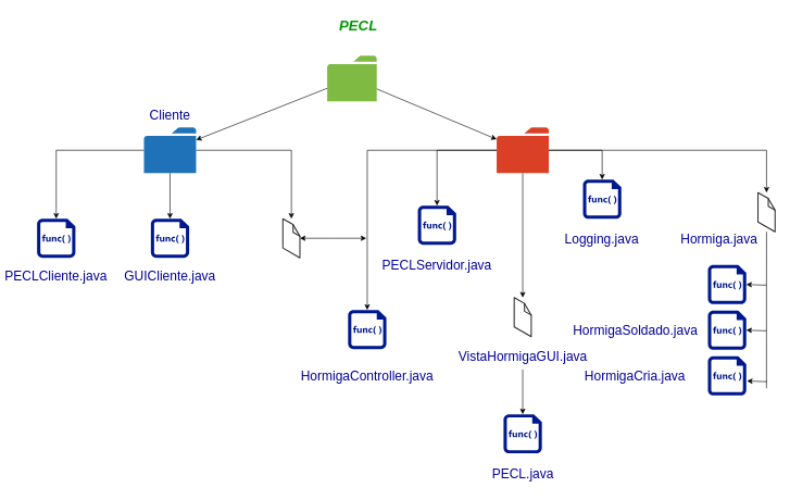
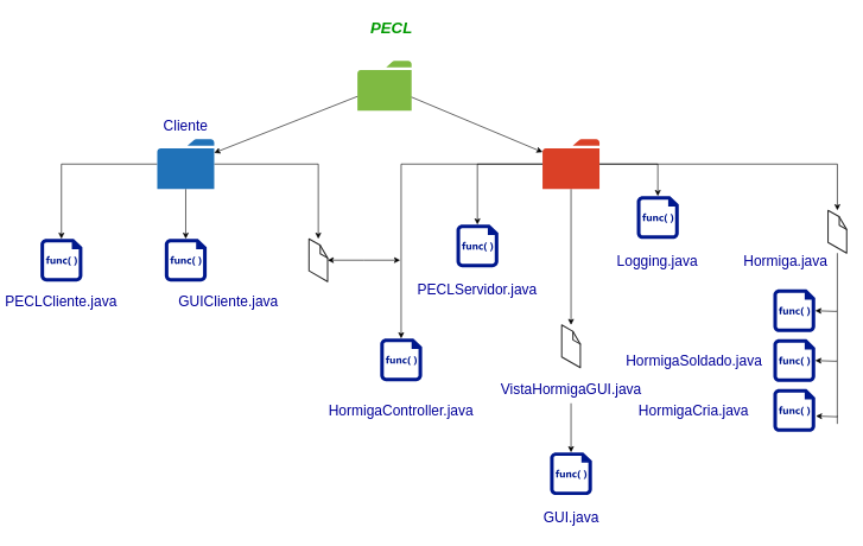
  <mxCell id="0" />
  <mxCell id="1" parent="0" />
  <mxCell id="2" value="" style="sketch=0;pointerEvents=1;shadow=0;dashed=0;html=1;strokeColor=none;labelPosition=center;verticalLabelPosition=bottom;verticalAlign=top;outlineConnect=0;align=center;shape=mxgraph.office.concepts.folder;fillColor=#7FBA42;" parent="1" vertex="1"><mxGeometry x="501" y="85" width="76" height="70" as="geometry" /></mxCell>
  <mxCell id="3" style="edgeStyle=orthogonalEdgeStyle;rounded=0;orthogonalLoop=1;jettySize=auto;html=1;" edge="1" parent="1" source="6" target="17"><mxGeometry relative="1" as="geometry" /></mxCell>
  <mxCell id="4" style="edgeStyle=orthogonalEdgeStyle;rounded=0;orthogonalLoop=1;jettySize=auto;html=1;" edge="1" parent="1" source="6" target="22"><mxGeometry relative="1" as="geometry" /></mxCell>
  <mxCell id="5" style="edgeStyle=orthogonalEdgeStyle;rounded=0;orthogonalLoop=1;jettySize=auto;html=1;" edge="1" parent="1" source="6" target="21"><mxGeometry relative="1" as="geometry" /></mxCell>
  <mxCell id="6" value="" style="sketch=0;pointerEvents=1;shadow=0;dashed=0;html=1;strokeColor=none;labelPosition=center;verticalLabelPosition=bottom;verticalAlign=top;outlineConnect=0;align=center;shape=mxgraph.office.concepts.folder;fillColor=#2072B8;" parent="1" vertex="1"><mxGeometry x="219.8" y="195" width="80" height="70" as="geometry" /></mxCell>
  <mxCell id="7" style="edgeStyle=orthogonalEdgeStyle;rounded=0;orthogonalLoop=1;jettySize=auto;html=1;" edge="1" parent="1" source="12" target="23"><mxGeometry relative="1" as="geometry" /></mxCell>
  <mxCell id="8" style="edgeStyle=orthogonalEdgeStyle;rounded=0;orthogonalLoop=1;jettySize=auto;html=1;" edge="1" parent="1" source="12" target="25"><mxGeometry relative="1" as="geometry" /></mxCell>
  <mxCell id="9" style="edgeStyle=orthogonalEdgeStyle;rounded=0;orthogonalLoop=1;jettySize=auto;html=1;" edge="1" parent="1" source="12" target="37"><mxGeometry relative="1" as="geometry" /></mxCell>
  <mxCell id="10" style="edgeStyle=orthogonalEdgeStyle;rounded=0;orthogonalLoop=1;jettySize=auto;html=1;" edge="1" parent="1" source="12" target="41"><mxGeometry relative="1" as="geometry" /></mxCell>
  <mxCell id="11" style="edgeStyle=orthogonalEdgeStyle;rounded=0;orthogonalLoop=1;jettySize=auto;html=1;" edge="1" parent="1" source="12" target="43"><mxGeometry relative="1" as="geometry" /></mxCell>
  <mxCell id="12" value="" style="sketch=0;pointerEvents=1;shadow=0;dashed=0;html=1;strokeColor=none;labelPosition=center;verticalLabelPosition=bottom;verticalAlign=top;outlineConnect=0;align=center;shape=mxgraph.office.concepts.folder;fillColor=#DA4026;" parent="1" vertex="1"><mxGeometry x="761" y="195" width="80" height="70" as="geometry" /></mxCell>
  <mxCell id="13" value="&lt;font size=&quot;1&quot; color=&quot;#009900&quot;&gt;&lt;b&gt;&lt;i style=&quot;font-size: 22px;&quot;&gt;PECL&lt;/i&gt;&lt;/b&gt;&lt;/font&gt;" style="text;html=1;strokeColor=none;fillColor=none;align=center;verticalAlign=middle;whiteSpace=wrap;rounded=0;" parent="1" vertex="1"><mxGeometry x="479" y="20" width="140" height="40" as="geometry" /></mxCell>
  <mxCell id="14" value="" style="endArrow=classic;html=1;rounded=0;fontSize=20;fontColor=#009900;" parent="1" source="2" target="12" edge="1"><mxGeometry width="50" height="50" relative="1" as="geometry"><mxPoint x="701" y="405" as="sourcePoint" /><mxPoint x="751" y="355" as="targetPoint" /></mxGeometry></mxCell>
  <mxCell id="15" value="" style="endArrow=classic;html=1;rounded=0;fontSize=20;fontColor=#009900;" parent="1" source="2" target="6" edge="1"><mxGeometry width="50" height="50" relative="1" as="geometry"><mxPoint x="479.2" y="185" as="sourcePoint" /><mxPoint x="533.6" y="265" as="targetPoint" /></mxGeometry></mxCell>
  <mxCell id="16" value="&lt;font color=&quot;#000099&quot;&gt;Cliente&lt;/font&gt;" style="text;html=1;strokeColor=none;fillColor=none;align=center;verticalAlign=middle;whiteSpace=wrap;rounded=0;fontSize=20;fontColor=#009900;" parent="1" vertex="1"><mxGeometry x="194.8" y="155" width="130" height="40" as="geometry" /></mxCell>
  <mxCell id="17" value="" style="sketch=0;aspect=fixed;pointerEvents=1;shadow=0;dashed=0;html=1;strokeColor=none;labelPosition=center;verticalLabelPosition=bottom;verticalAlign=top;align=center;fillColor=#00188D;shape=mxgraph.mscae.enterprise.code_file" parent="1" vertex="1"><mxGeometry x="55.83" y="335" width="58.8" height="60" as="geometry" /></mxCell>
- <mxCell id="18" value="&lt;font color=&quot;#000099&quot;&gt;GUICliente.java&lt;/font&gt;" style="text;html=1;strokeColor=none;fillColor=none;align=center;verticalAlign=middle;whiteSpace=wrap;rounded=0;fontSize=20;fontColor=#009900;" parent="1" vertex="1"><mxGeometry x="194.8" y="403" width="130" height="40" as="geometry" /></mxCell>
+ <mxCell id="18" value="&lt;font color=&quot;#000099&quot;&gt;GUICliente.java&lt;/font&gt;" style="text;html=1;strokeColor=none;fillColor=none;align=center;verticalAlign=middle;whiteSpace=wrap;rounded=0;fontSize=20;fontColor=#009900;" parent="1" vertex="1"><mxGeometry x="254.8" y="403" width="130" height="40" as="geometry" /></mxCell>
  <mxCell id="19" value="&lt;font color=&quot;#000099&quot;&gt;PECLCliente.java&lt;/font&gt;" style="text;html=1;strokeColor=none;fillColor=none;align=center;verticalAlign=middle;whiteSpace=wrap;rounded=0;fontSize=20;fontColor=#009900;" parent="1" vertex="1"><mxGeometry x="20.23" y="403" width="130" height="40" as="geometry" /></mxCell>
  <mxCell id="20" style="edgeStyle=orthogonalEdgeStyle;rounded=0;orthogonalLoop=1;jettySize=auto;html=1;startArrow=classic;startFill=1;" edge="1" parent="1" source="21"><mxGeometry relative="1" as="geometry"><mxPoint x="561" y="365" as="targetPoint" /></mxGeometry></mxCell>
  <mxCell id="21" value="" style="verticalLabelPosition=bottom;html=1;verticalAlign=top;strokeWidth=1;align=center;outlineConnect=0;dashed=0;outlineConnect=0;shape=mxgraph.aws3d.file;aspect=fixed;strokeColor=#292929;" parent="1" vertex="1"><mxGeometry x="432.91" y="335" width="26.18" height="60" as="geometry" /></mxCell>
  <mxCell id="22" value="" style="sketch=0;aspect=fixed;pointerEvents=1;shadow=0;dashed=0;html=1;strokeColor=none;labelPosition=center;verticalLabelPosition=bottom;verticalAlign=top;align=center;fillColor=#00188D;shape=mxgraph.mscae.enterprise.code_file" parent="1" vertex="1"><mxGeometry x="230.4" y="335" width="58.8" height="60" as="geometry" /></mxCell>
  <mxCell id="23" value="" style="sketch=0;aspect=fixed;pointerEvents=1;shadow=0;dashed=0;html=1;strokeColor=none;labelPosition=center;verticalLabelPosition=bottom;verticalAlign=top;align=center;fillColor=#00188D;shape=mxgraph.mscae.enterprise.code_file" parent="1" vertex="1"><mxGeometry x="533" y="475" width="58.8" height="60" as="geometry" /></mxCell>
  <mxCell id="24" value="&lt;font color=&quot;#000099&quot;&gt;HormigaController.java&lt;/font&gt;" style="text;html=1;strokeColor=none;fillColor=none;align=center;verticalAlign=middle;whiteSpace=wrap;rounded=0;fontSize=20;fontColor=#009900;" parent="1" vertex="1"><mxGeometry x="446.09" y="555" width="232.62" height="40" as="geometry" /></mxCell>
  <mxCell id="25" value="" style="verticalLabelPosition=bottom;html=1;verticalAlign=top;strokeWidth=1;align=center;outlineConnect=0;dashed=0;outlineConnect=0;shape=mxgraph.aws3d.file;aspect=fixed;strokeColor=#292929;" parent="1" vertex="1"><mxGeometry x="1162" y="295" width="26.18" height="60" as="geometry" /></mxCell>
  <mxCell id="26" value="&lt;font color=&quot;#000099&quot;&gt;Hormiga.java&lt;/font&gt;" style="text;html=1;strokeColor=none;fillColor=none;align=center;verticalAlign=middle;whiteSpace=wrap;rounded=0;fontSize=20;fontColor=#009900;" parent="1" vertex="1"><mxGeometry x="1043.32" y="345" width="118.68" height="40" as="geometry" /></mxCell>
  <mxCell id="27" value="" style="sketch=0;aspect=fixed;pointerEvents=1;shadow=0;dashed=0;html=1;strokeColor=none;labelPosition=center;verticalLabelPosition=bottom;verticalAlign=top;align=center;fillColor=#00188D;shape=mxgraph.mscae.enterprise.code_file" parent="1" vertex="1"><mxGeometry x="1085.2" y="406" width="58.8" height="60" as="geometry" /></mxCell>
  <mxCell id="28" value="" style="sketch=0;aspect=fixed;pointerEvents=1;shadow=0;dashed=0;html=1;strokeColor=none;labelPosition=center;verticalLabelPosition=bottom;verticalAlign=top;align=center;fillColor=#00188D;shape=mxgraph.mscae.enterprise.code_file" parent="1" vertex="1"><mxGeometry x="1085.2" y="476" width="58.8" height="60" as="geometry" /></mxCell>
  <mxCell id="29" value="" style="sketch=0;aspect=fixed;pointerEvents=1;shadow=0;dashed=0;html=1;strokeColor=none;labelPosition=center;verticalLabelPosition=bottom;verticalAlign=top;align=center;fillColor=#00188D;shape=mxgraph.mscae.enterprise.code_file" parent="1" vertex="1"><mxGeometry x="1085.2" y="546" width="58.8" height="60" as="geometry" /></mxCell>
  <mxCell id="30" value="&lt;font color=&quot;#000099&quot;&gt;HormigaSoldado.java&lt;/font&gt;" style="text;html=1;strokeColor=none;fillColor=none;align=center;verticalAlign=middle;whiteSpace=wrap;rounded=0;fontSize=20;fontColor=#009900;" parent="1" vertex="1"><mxGeometry x="874.5" y="486" width="197.68" height="40" as="geometry" /></mxCell>
  <mxCell id="31" value="&lt;font color=&quot;#000099&quot;&gt;HormigaCria.java&lt;/font&gt;" style="text;html=1;strokeColor=none;fillColor=none;align=center;verticalAlign=middle;whiteSpace=wrap;rounded=0;fontSize=20;fontColor=#009900;" parent="1" vertex="1"><mxGeometry x="914" y="556" width="118.68" height="40" as="geometry" /></mxCell>
  <mxCell id="32" value="" style="endArrow=none;html=1;rounded=0;" parent="1" target="25" edge="1"><mxGeometry width="50" height="50" relative="1" as="geometry"><mxPoint x="1175" y="595" as="sourcePoint" /><mxPoint x="962" y="625" as="targetPoint" /></mxGeometry></mxCell>
  <mxCell id="33" style="edgeStyle=orthogonalEdgeStyle;rounded=0;orthogonalLoop=1;jettySize=auto;html=1;entryX=1;entryY=0.5;entryDx=0;entryDy=0;entryPerimeter=0;" parent="1" target="27" edge="1"><mxGeometry relative="1" as="geometry"><mxPoint x="1174" y="436" as="sourcePoint" /><mxPoint x="1154" y="436" as="targetPoint" /><Array as="points"><mxPoint x="1174" y="437" /></Array></mxGeometry></mxCell>
  <mxCell id="34" style="edgeStyle=orthogonalEdgeStyle;rounded=0;orthogonalLoop=1;jettySize=auto;html=1;entryX=1;entryY=0.5;entryDx=0;entryDy=0;entryPerimeter=0;" parent="1" edge="1"><mxGeometry relative="1" as="geometry"><mxPoint x="1174" y="506" as="sourcePoint" /><mxPoint x="1144" y="506" as="targetPoint" /><Array as="points"><mxPoint x="1174" y="507" /></Array></mxGeometry></mxCell>
  <mxCell id="35" style="edgeStyle=orthogonalEdgeStyle;rounded=0;orthogonalLoop=1;jettySize=auto;html=1;entryX=1;entryY=0.5;entryDx=0;entryDy=0;entryPerimeter=0;" parent="1" edge="1"><mxGeometry relative="1" as="geometry"><mxPoint x="1175" y="584" as="sourcePoint" /><mxPoint x="1145" y="584" as="targetPoint" /><Array as="points"><mxPoint x="1175" y="585" /></Array></mxGeometry></mxCell>
  <mxCell id="36" value="&lt;font color=&quot;#000099&quot;&gt;PECLServidor.java&lt;/font&gt;" style="text;html=1;strokeColor=none;fillColor=none;align=center;verticalAlign=middle;whiteSpace=wrap;rounded=0;fontSize=20;fontColor=#009900;" vertex="1" parent="1"><mxGeometry x="577" y="385" width="185" height="40" as="geometry" /></mxCell>
  <mxCell id="37" value="" style="sketch=0;aspect=fixed;pointerEvents=1;shadow=0;dashed=0;html=1;strokeColor=none;labelPosition=center;verticalLabelPosition=bottom;verticalAlign=top;align=center;fillColor=#00188D;shape=mxgraph.mscae.enterprise.code_file" vertex="1" parent="1"><mxGeometry x="640.1" y="315" width="58.8" height="60" as="geometry" /></mxCell>
  <mxCell id="38" style="edgeStyle=orthogonalEdgeStyle;rounded=0;orthogonalLoop=1;jettySize=auto;html=1;entryX=0.5;entryY=1;entryDx=0;entryDy=0;startArrow=classic;startFill=1;endArrow=none;endFill=0;" edge="1" parent="1" source="39" target="40"><mxGeometry relative="1" as="geometry" /></mxCell>
  <mxCell id="39" value="" style="sketch=0;aspect=fixed;pointerEvents=1;shadow=0;dashed=0;html=1;strokeColor=none;labelPosition=center;verticalLabelPosition=bottom;verticalAlign=top;align=center;fillColor=#00188D;shape=mxgraph.mscae.enterprise.code_file" vertex="1" parent="1"><mxGeometry x="771.6" y="635" width="58.8" height="60" as="geometry" /></mxCell>
  <mxCell id="40" value="&lt;font color=&quot;#000099&quot;&gt;VistaHormigaGUI.java&lt;/font&gt;" style="text;html=1;strokeColor=none;fillColor=none;align=center;verticalAlign=middle;whiteSpace=wrap;rounded=0;fontSize=20;fontColor=#009900;" vertex="1" parent="1"><mxGeometry x="708.5" y="526" width="185" height="40" as="geometry" /></mxCell>
  <mxCell id="41" value="" style="sketch=0;aspect=fixed;pointerEvents=1;shadow=0;dashed=0;html=1;strokeColor=none;labelPosition=center;verticalLabelPosition=bottom;verticalAlign=top;align=center;fillColor=#00188D;shape=mxgraph.mscae.enterprise.code_file" vertex="1" parent="1"><mxGeometry x="893.5" y="275" width="58.8" height="60" as="geometry" /></mxCell>
  <mxCell id="42" value="&lt;font color=&quot;#000099&quot;&gt;Logging.java&lt;/font&gt;" style="text;html=1;strokeColor=none;fillColor=none;align=center;verticalAlign=middle;whiteSpace=wrap;rounded=0;fontSize=20;fontColor=#009900;" vertex="1" parent="1"><mxGeometry x="830.4" y="345" width="185" height="40" as="geometry" /></mxCell>
  <mxCell id="43" value="" style="verticalLabelPosition=bottom;html=1;verticalAlign=top;strokeWidth=1;align=center;outlineConnect=0;dashed=0;outlineConnect=0;shape=mxgraph.aws3d.file;aspect=fixed;strokeColor=#292929;" vertex="1" parent="1"><mxGeometry x="787.91" y="456" width="26.18" height="60" as="geometry" /></mxCell>
- <mxCell id="44" value="&lt;font color=&quot;#000099&quot;&gt;PECL.java&lt;/font&gt;" style="text;html=1;strokeColor=none;fillColor=none;align=center;verticalAlign=middle;whiteSpace=wrap;rounded=0;fontSize=20;fontColor=#009900;" vertex="1" parent="1"><mxGeometry x="708.5" y="705" width="185" height="40" as="geometry" /></mxCell>
+ <mxCell id="44" value="&lt;font color=&quot;#000099&quot;&gt;GUI.java&lt;/font&gt;" style="text;html=1;strokeColor=none;fillColor=none;align=center;verticalAlign=middle;whiteSpace=wrap;rounded=0;fontSize=20;fontColor=#009900;" vertex="1" parent="1"><mxGeometry x="708.5" y="705" width="185" height="40" as="geometry" /></mxCell>
